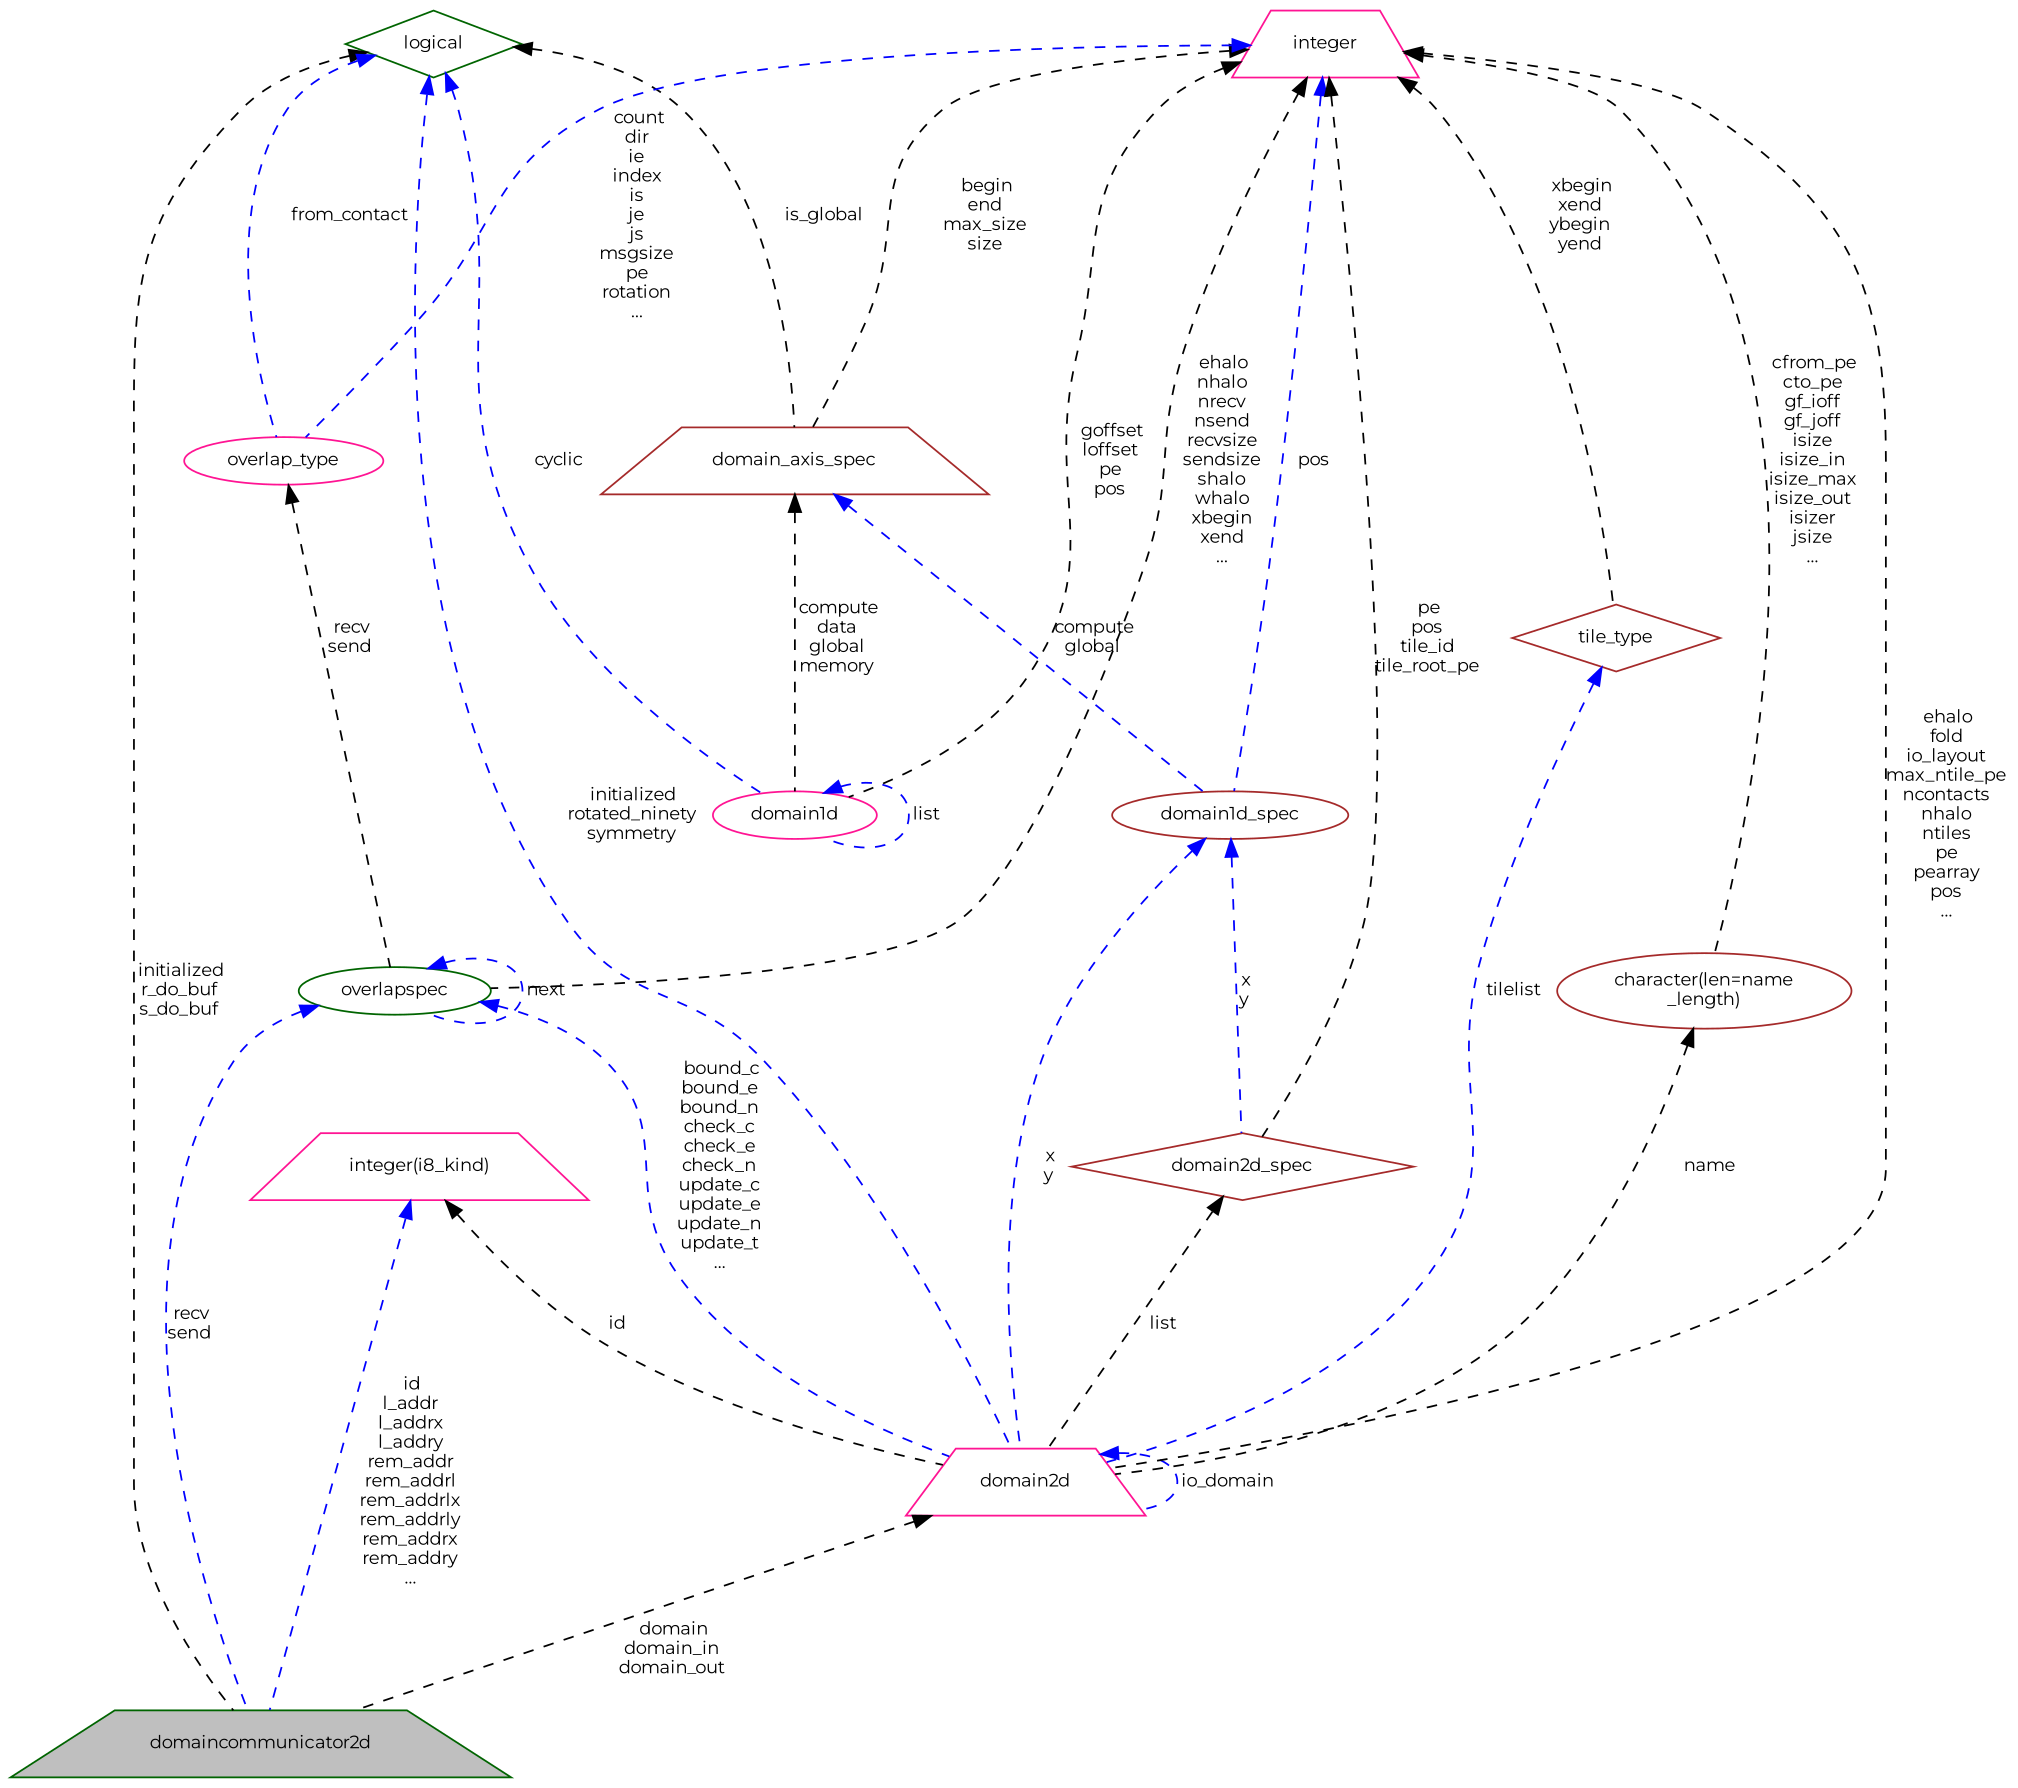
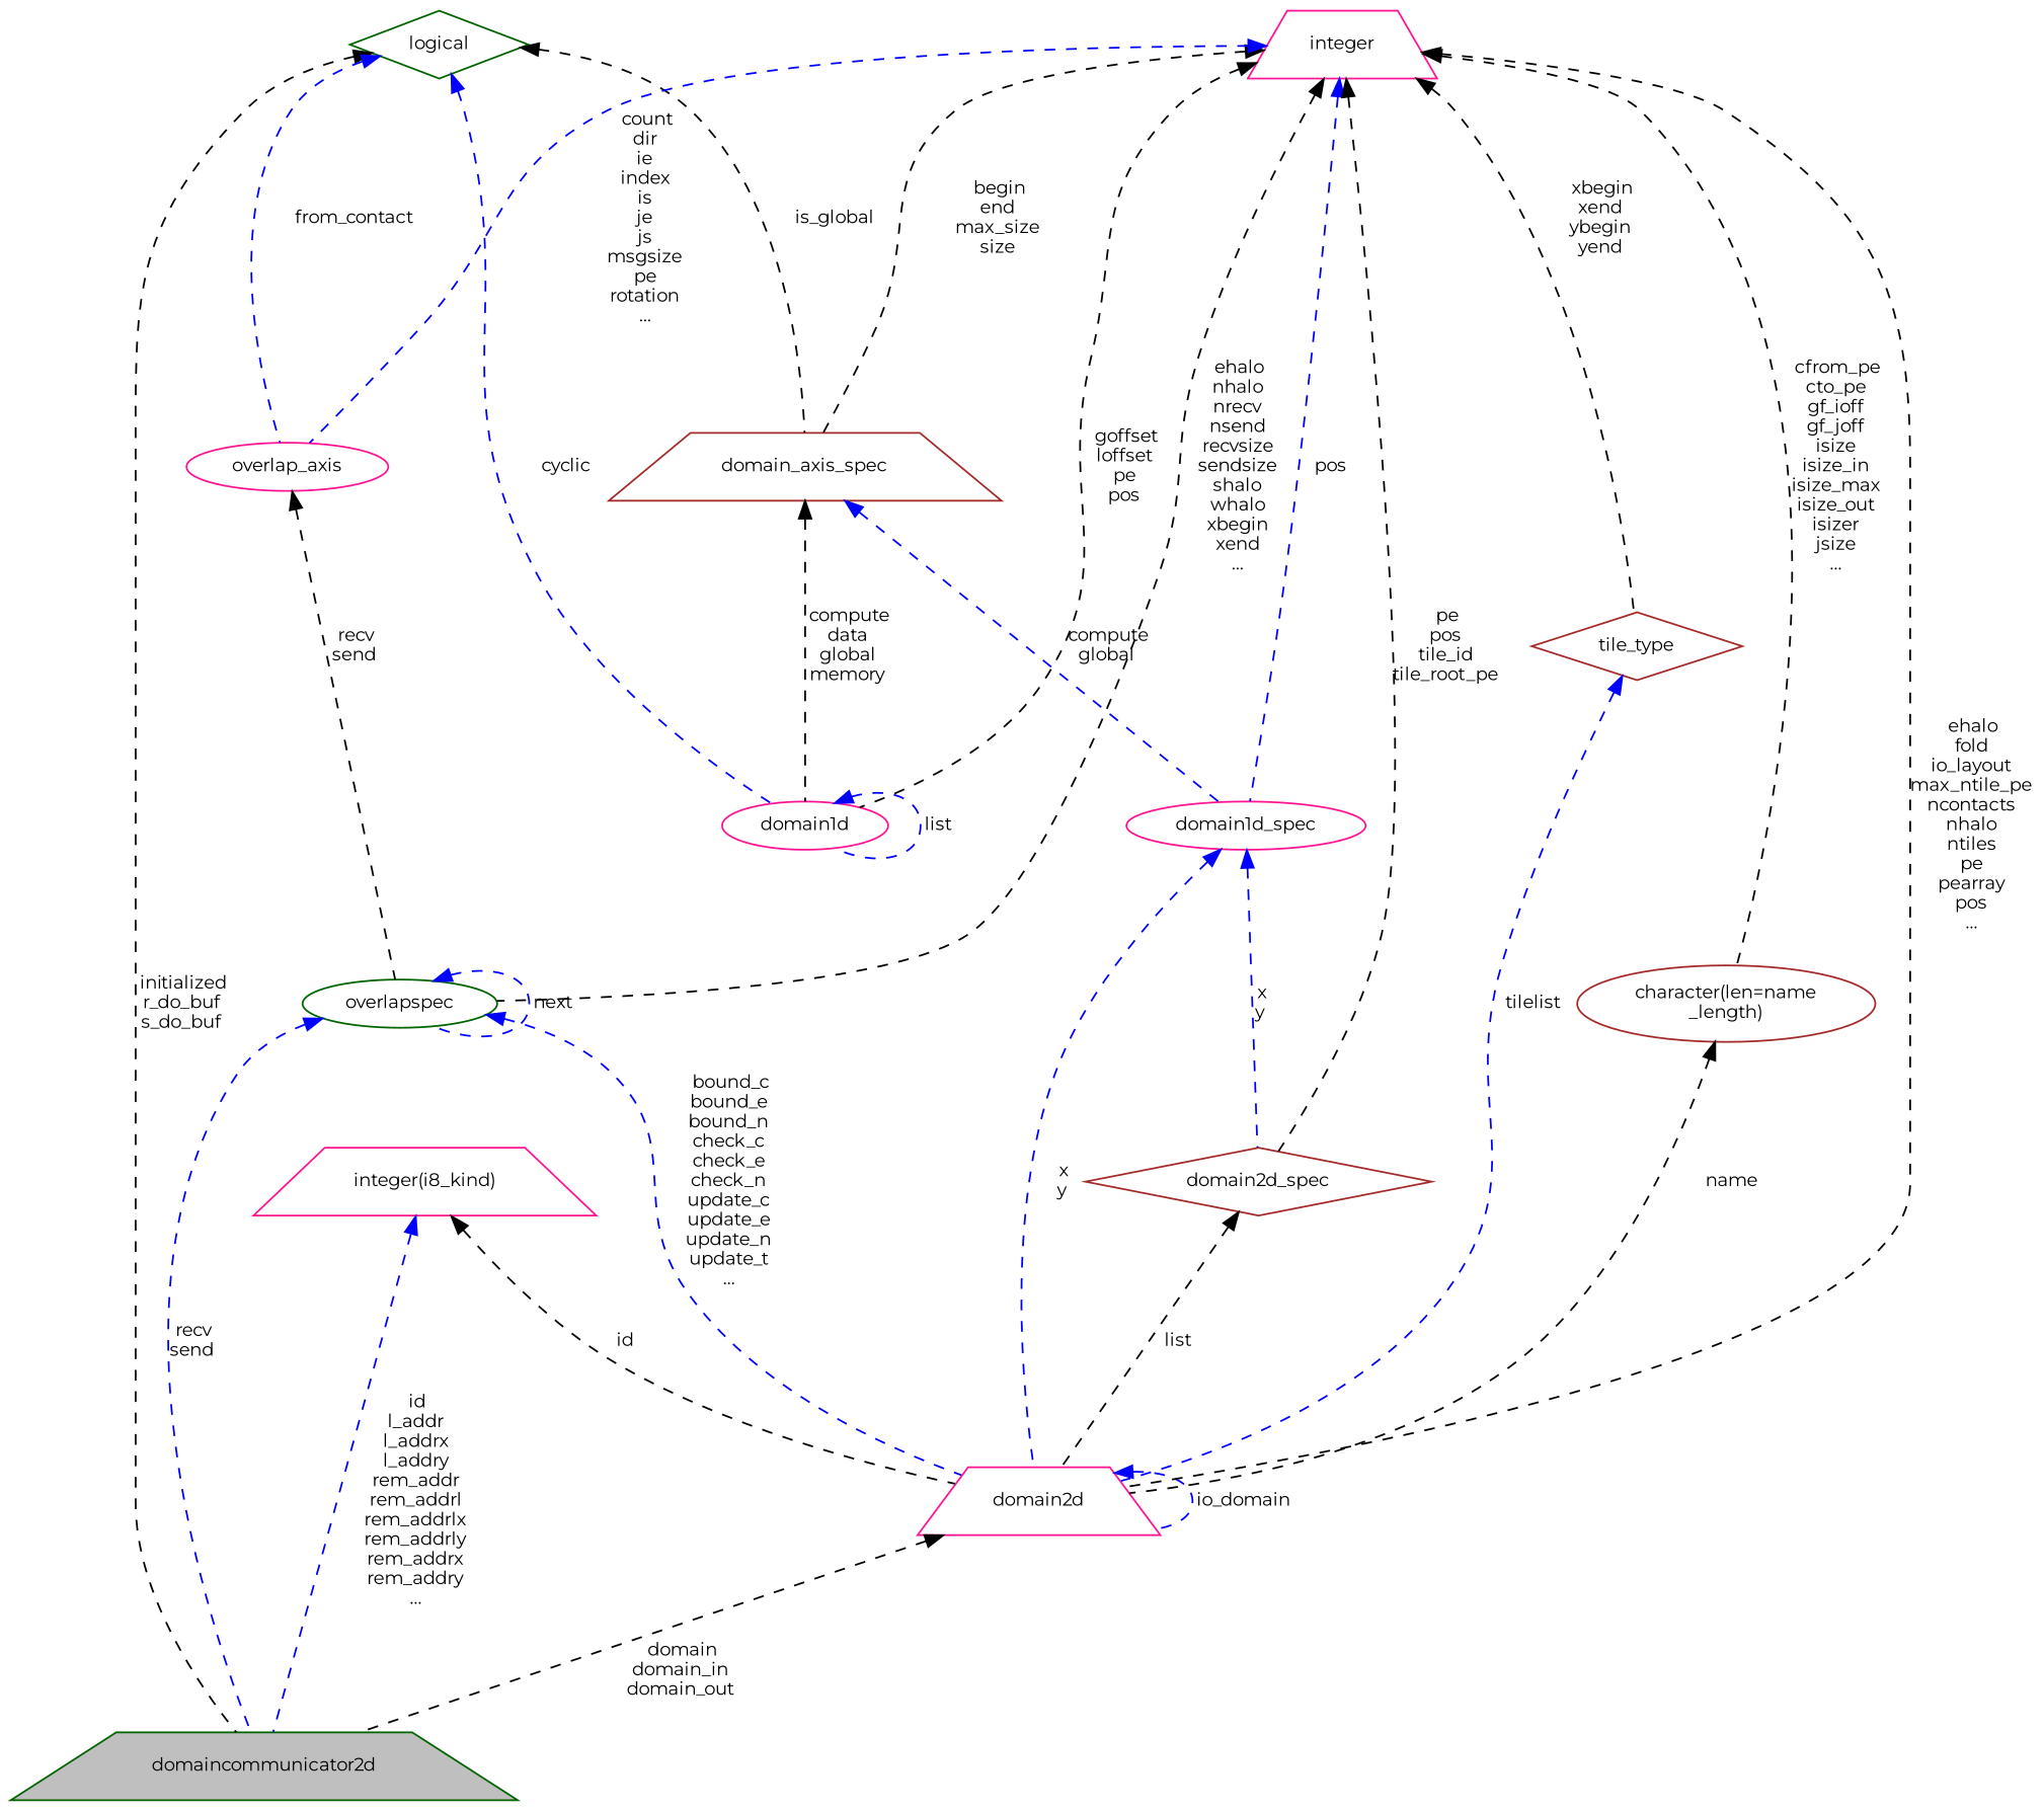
  digraph {
    fontname=Montserrat
    node [color=deeppink fillcolor=white fontname=Montserrat fontsize=10 shape=trapezium style=filled]
    edge [color=black dir=back fontname=Montserrat fontsize=10 labelfontname=Helvetica labelfontsize=10 style=dashed]
    n1 [color=darkgreen fillcolor=grey75 fontcolor=black height=0.2 label=domaincommunicator2d width=0.4]
    n2 [color=darkgreen height=0.2 label=logical shape=diamond width=0.4]
    n3 [height=0.2 label=domain2d width=0.4]
    n4 [height=0.2 label=domain1d shape=ellipse width=0.4]
    n5 [color=brown height=0.2 label=domain_axis_spec width=0.4]
-   n6 [height=0.2 label=overlap_type shape=ellipse width=0.4]
-   n7 [color=brown height=0.2 label=domain1d_spec shape=ellipse width=0.4]
+   n6 [height=0.2 label=overlap_axis shape=ellipse width=0.4]
+   n7 [height=0.2 label=domain1d_spec shape=ellipse width=0.4]
    n8 [color=darkgreen height=0.2 label=overlapspec shape=ellipse width=0.4]
    n9 [height=0.2 label="integer(i8_kind)" width=0.4]
    n10 [color=brown height=0.2 label=domain2d_spec shape=diamond width=0.4]
    n11 [height=0.2 label=integer width=0.4]
    n12 [color=brown height=0.2 label=tile_type shape=diamond width=0.4]
    n13 [color=brown height=0.2 label="character(len=name\l_length)" shape=ellipse width=0.4]
    n2 -> n1 [label=" initialized\nr_do_buf\ns_do_buf"]
-   n2 -> n3 [color=blue label=" initialized\nrotated_ninety\nsymmetry"]
    n2 -> n4 [color=blue label=" cyclic"]
    n2 -> n5 [label=" is_global"]
    n2 -> n6 [color=blue label=" from_contact"]
    n3 -> n1 [label=" domain\ndomain_in\ndomain_out"]
    n3 -> n3 [color=blue label=" io_domain"]
    n4 -> n4 [color=blue label=" list"]
    n5 -> n4 [label=" compute\ndata\nglobal\nmemory"]
    n5 -> n7 [color=blue label=" compute\nglobal"]
    n6 -> n8 [label=" recv\nsend"]
    n7 -> n3 [color=blue label=" x\ny"]
    n7 -> n10 [color=blue label=" x\ny"]
    n8 -> n1 [color=blue label=" recv\nsend"]
    n8 -> n3 [color=blue label=" bound_c\nbound_e\nbound_n\ncheck_c\ncheck_e\ncheck_n\nupdate_c\nupdate_e\nupdate_n\nupdate_t\n..."]
    n8 -> n8 [color=blue label=" next"]
    n9 -> n1 [color=blue label=" id\nl_addr\nl_addrx\nl_addry\nrem_addr\nrem_addrl\nrem_addrlx\nrem_addrly\nrem_addrx\nrem_addry\n..."]
    n9 -> n3 [label=" id"]
    n10 -> n3 [label=" list"]
    n11 -> n3 [label=" ehalo\nfold\nio_layout\nmax_ntile_pe\nncontacts\nnhalo\nntiles\npe\npearray\npos\n..."]
    n11 -> n4 [label=" goffset\nloffset\npe\npos"]
    n11 -> n5 [label=" begin\nend\nmax_size\nsize"]
    n11 -> n6 [color=blue label=" count\ndir\nie\nindex\nis\nje\njs\nmsgsize\npe\nrotation\n..."]
    n11 -> n7 [color=blue label=" pos"]
    n11 -> n8 [label=" ehalo\nnhalo\nnrecv\nnsend\nrecvsize\nsendsize\nshalo\nwhalo\nxbegin\nxend\n..."]
    n11 -> n10 [label=" pe\npos\ntile_id\ntile_root_pe"]
    n11 -> n12 [label=" xbegin\nxend\nybegin\nyend"]
    n11 -> n13 [label=" cfrom_pe\ncto_pe\ngf_ioff\ngf_joff\nisize\nisize_in\nisize_max\nisize_out\nisizer\njsize\n..."]
    n12 -> n3 [color=blue label=" tilelist"]
    n13 -> n3 [label=" name"]
  }
